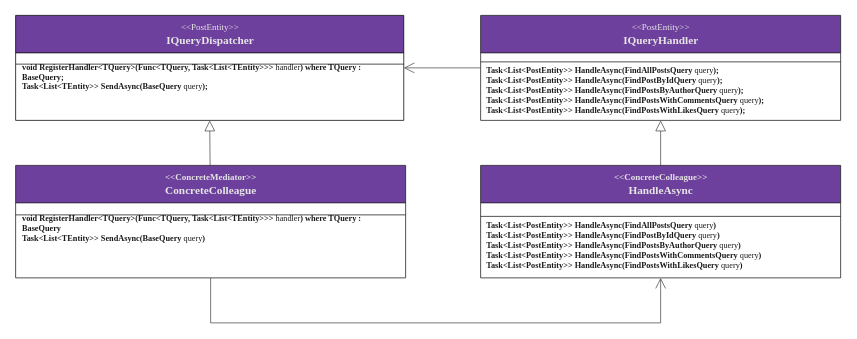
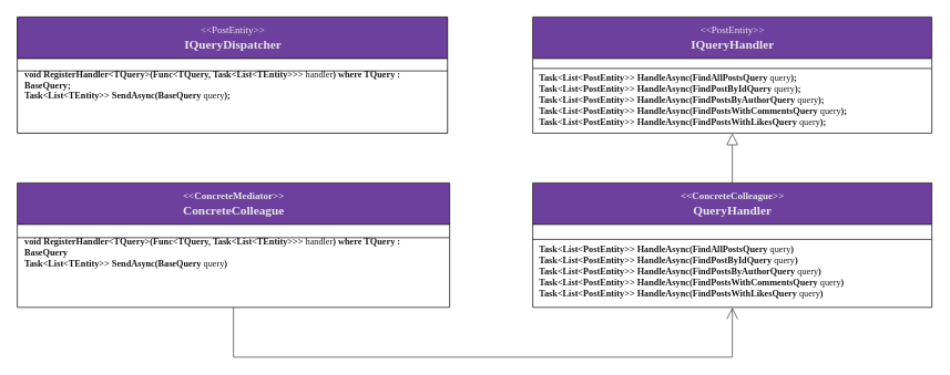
  <mxCell id="0" />
  <mxCell id="1" parent="0" />
- <mxCell id="2" style="rounded=0;orthogonalLoop=1;jettySize=auto;html=1;fontFamily=Source Sans Pro;fontSource=https%3A%2F%2Ffonts.googleapis.com%2Fcss%3Ffamily%3DSource%2BSans%2BPro;fontSize=16;fontColor=#E6E6E6;endArrow=open;endFill=0;strokeColor=#4D4D4D;strokeWidth=1;entryX=1;entryY=0.5;entryDx=0;entryDy=0;exitX=0;exitY=0.5;exitDx=0;exitDy=0;endSize=12;startSize=6;" parent="1" source="3" target="6" edge="1"><mxGeometry relative="1" as="geometry"><mxPoint x="419" y="80" as="targetPoint" /></mxGeometry></mxCell>
  <mxCell id="3" value="&lt;div style=&quot;font-size: 12px&quot;&gt;&lt;font data-font-src=&quot;https://fonts.googleapis.com/css?family=Source+Sans+Pro&quot; style=&quot;font-size: 12px&quot;&gt;&lt;span style=&quot;font-weight: normal&quot;&gt;&lt;font style=&quot;font-size: 12px&quot;&gt;&amp;lt;&amp;lt;PostEntity&amp;gt;&amp;gt;&lt;/font&gt;&lt;/span&gt;&lt;br&gt;&lt;/font&gt;&lt;/div&gt;&lt;div&gt;&lt;font data-font-src=&quot;https://fonts.googleapis.com/css?family=Source+Sans+Pro&quot; style=&quot;font-size: 15px&quot;&gt;IQueryHandler&lt;/font&gt;&lt;/div&gt;" style="swimlane;html=1;fontStyle=1;align=center;verticalAlign=middle;childLayout=stackLayout;horizontal=1;startSize=50;horizontalStack=0;resizeParent=1;resizeLast=0;collapsible=1;marginBottom=0;swimlaneFillColor=#ffffff;rounded=0;shadow=0;comic=0;labelBackgroundColor=none;strokeWidth=1;fontFamily=Source Sans Pro;fontSize=15;fillColor=#6E409D;fontColor=#E6E6E6;strokeColor=#1A1A1A;fontSource=https%3A%2F%2Ffonts.googleapis.com%2Fcss%3Ffamily%3DSource%2BSans%2BPro;" parent="1" vertex="1"><mxGeometry x="640" y="20" width="480" height="140" as="geometry"><mxRectangle x="665" y="136" width="100" height="26" as="alternateBounds" /></mxGeometry></mxCell>
  <mxCell id="4" value="" style="line;html=1;strokeWidth=1;fillColor=none;align=left;verticalAlign=middle;spacingTop=-1;spacingLeft=3;spacingRight=3;rotatable=0;labelPosition=right;points=[];portConstraint=eastwest;strokeColor=#1A1A1A;" parent="3" vertex="1"><mxGeometry y="50" width="480" height="24" as="geometry" /></mxCell>
  <mxCell id="5" value="&lt;div&gt;&lt;b&gt;&lt;br&gt;&lt;/b&gt;&lt;/div&gt;&lt;div&gt;&lt;b&gt;Task&amp;lt;List&amp;lt;PostEntity&amp;gt;&amp;gt; HandleAsync(FindAllPostsQuery &lt;/b&gt;query&lt;b&gt;);&lt;/b&gt;&lt;/div&gt;&lt;b&gt;Task&amp;lt;List&amp;lt;PostEntity&amp;gt;&amp;gt; HandleAsync(FindPostByIdQuery &lt;/b&gt;query&lt;b&gt;);&lt;br&gt;Task&amp;lt;List&amp;lt;PostEntity&amp;gt;&amp;gt; HandleAsync(FindPostsByAuthorQuery &lt;/b&gt;query&lt;b&gt;);&lt;br&gt;Task&amp;lt;List&amp;lt;PostEntity&amp;gt;&amp;gt; HandleAsync(FindPostsWithCommentsQuery &lt;/b&gt;query&lt;b&gt;);&lt;br&gt;Task&amp;lt;List&amp;lt;PostEntity&amp;gt;&amp;gt; HandleAsync(FindPostsWithLikesQuery &lt;/b&gt;query&lt;b&gt;);&lt;/b&gt;" style="text;html=1;strokeColor=none;fillColor=none;align=left;verticalAlign=middle;whiteSpace=wrap;rounded=0;fontFamily=Source Sans Pro;fontSource=https%3A%2F%2Ffonts.googleapis.com%2Fcss%3Ffamily%3DSource%2BSans%2BPro;fontSize=11;fontColor=#1A1A1A;fontStyle=0;spacingTop=7;spacing=8;spacingBottom=7;" parent="3" vertex="1"><mxGeometry y="74" width="480" height="38" as="geometry" /></mxCell>
  <mxCell id="6" value="&lt;div style=&quot;font-size: 12px&quot;&gt;&lt;span style=&quot;font-weight: normal&quot;&gt;&amp;lt;&amp;lt;PostEntity&amp;gt;&amp;gt;&lt;/span&gt;&lt;br&gt;&lt;/div&gt;&lt;div&gt;IQueryDispatcher&lt;/div&gt;" style="swimlane;html=1;fontStyle=1;align=center;verticalAlign=middle;childLayout=stackLayout;horizontal=1;startSize=50;horizontalStack=0;resizeParent=1;resizeLast=0;collapsible=1;marginBottom=0;swimlaneFillColor=#FFFFFF;rounded=0;shadow=0;comic=0;labelBackgroundColor=none;strokeWidth=1;fontFamily=Source Sans Pro;fontSize=15;fillColor=#6E409D;fontColor=#E6E6E6;fontSource=https%3A%2F%2Ffonts.googleapis.com%2Fcss%3Ffamily%3DSource%2BSans%2BPro;" parent="1" vertex="1"><mxGeometry x="20" y="20" width="517.5" height="140" as="geometry"><mxRectangle x="665" y="136" width="100" height="26" as="alternateBounds" /></mxGeometry></mxCell>
  <mxCell id="7" value="" style="line;html=1;strokeWidth=1;align=left;verticalAlign=middle;spacingTop=-1;spacingLeft=3;spacingRight=3;rotatable=0;labelPosition=right;points=[];portConstraint=eastwest;strokeColor=#1A1A1A;fillColor=#E6E6E6;" parent="6" vertex="1"><mxGeometry y="50" width="517.5" height="30" as="geometry" /></mxCell>
  <mxCell id="8" value="void RegisterHandler&amp;lt;TQuery&amp;gt;(Func&amp;lt;TQuery, Task&amp;lt;List&amp;lt;TEntity&amp;gt;&amp;gt;&amp;gt; &lt;span style=&quot;font-weight: normal;&quot;&gt;handler&lt;/span&gt;) where TQuery : BaseQuery;&lt;br&gt;Task&amp;lt;List&amp;lt;TEntity&amp;gt;&amp;gt; SendAsync(BaseQuery &lt;span style=&quot;font-weight: normal;&quot;&gt;query&lt;/span&gt;);" style="text;html=1;strokeColor=none;fillColor=none;align=left;verticalAlign=middle;whiteSpace=wrap;rounded=0;fontFamily=Source Sans Pro;fontSource=https%3A%2F%2Ffonts.googleapis.com%2Fcss%3Ffamily%3DSource%2BSans%2BPro;fontSize=11;fontColor=#1A1A1A;fontStyle=1;spacingTop=0;spacing=9;spacingBottom=27;" parent="6" vertex="1"><mxGeometry y="80" width="517.5" height="30" as="geometry" /></mxCell>
- <mxCell id="9" style="rounded=0;orthogonalLoop=1;jettySize=auto;html=1;entryX=0.5;entryY=1;entryDx=0;entryDy=0;fontFamily=Source Sans Pro;fontSource=https%3A%2F%2Ffonts.googleapis.com%2Fcss%3Ffamily%3DSource%2BSans%2BPro;fontSize=15;fontColor=#E6E6E6;endArrow=block;endFill=0;strokeColor=#4D4D4D;strokeWidth=1;endSize=12;" parent="1" source="11" target="6" edge="1"><mxGeometry relative="1" as="geometry" /></mxCell>
  <mxCell id="10" style="edgeStyle=orthogonalEdgeStyle;rounded=0;orthogonalLoop=1;jettySize=auto;html=1;exitX=0.5;exitY=1;exitDx=0;exitDy=0;fontFamily=Source Sans Pro;fontSource=https%3A%2F%2Ffonts.googleapis.com%2Fcss%3Ffamily%3DSource%2BSans%2BPro;fontSize=15;fontColor=#E6E6E6;endArrow=open;endFill=0;startSize=6;endSize=12;strokeColor=#4D4D4D;strokeWidth=1;entryX=0.5;entryY=1;entryDx=0;entryDy=0;" parent="1" source="11" target="15" edge="1"><mxGeometry relative="1" as="geometry"><mxPoint x="775" y="360" as="targetPoint" /><Array as="points"><mxPoint x="280" y="430" /><mxPoint x="880" y="430" /></Array></mxGeometry></mxCell>
  <mxCell id="11" value="&lt;div style=&quot;font-size: 12px&quot;&gt;&amp;lt;&amp;lt;ConcreteMediator&amp;gt;&amp;gt;&lt;br&gt;&lt;/div&gt;&lt;div&gt;ConcreteColleague&lt;/div&gt;" style="swimlane;html=1;fontStyle=1;align=center;verticalAlign=middle;childLayout=stackLayout;horizontal=1;startSize=50;horizontalStack=0;resizeParent=1;resizeLast=0;collapsible=1;marginBottom=0;swimlaneFillColor=#ffffff;rounded=0;shadow=0;comic=0;labelBackgroundColor=none;strokeWidth=1;fontFamily=Source Sans Pro;fontSize=15;fillColor=#6E409D;fontColor=#E6E6E6;fontSource=https%3A%2F%2Ffonts.googleapis.com%2Fcss%3Ffamily%3DSource%2BSans%2BPro;strokeColor=#1A1A1A;" parent="1" vertex="1"><mxGeometry x="20" y="220" width="520" height="150" as="geometry"><mxRectangle x="665" y="136" width="100" height="26" as="alternateBounds" /></mxGeometry></mxCell>
  <mxCell id="12" value="" style="line;html=1;strokeWidth=1;fillColor=none;align=left;verticalAlign=middle;spacingTop=-1;spacingLeft=3;spacingRight=3;rotatable=0;labelPosition=right;points=[];portConstraint=eastwest;strokeColor=#1A1A1A;" parent="11" vertex="1"><mxGeometry y="50" width="520" height="32" as="geometry" /></mxCell>
  <mxCell id="13" value="void RegisterHandler&amp;lt;TQuery&amp;gt;(Func&amp;lt;TQuery, Task&amp;lt;List&amp;lt;TEntity&amp;gt;&amp;gt;&amp;gt; &lt;span style=&quot;font-weight: normal;&quot;&gt;handler&lt;/span&gt;) where TQuery : BaseQuery&lt;br&gt;Task&amp;lt;List&amp;lt;TEntity&amp;gt;&amp;gt; SendAsync(BaseQuery &lt;span style=&quot;font-weight: normal;&quot;&gt;query&lt;/span&gt;)" style="text;html=1;strokeColor=none;fillColor=none;align=left;verticalAlign=middle;whiteSpace=wrap;rounded=0;fontFamily=Source Sans Pro;fontSource=https%3A%2F%2Ffonts.googleapis.com%2Fcss%3Ffamily%3DSource%2BSans%2BPro;fontSize=11;fontColor=#1A1A1A;fontStyle=1;spacingTop=0;spacing=9;spacingBottom=27;" parent="11" vertex="1"><mxGeometry y="82" width="520" height="30" as="geometry" /></mxCell>
  <mxCell id="14" style="edgeStyle=orthogonalEdgeStyle;rounded=0;orthogonalLoop=1;jettySize=auto;html=1;fontFamily=Source Sans Pro;fontSource=https%3A%2F%2Ffonts.googleapis.com%2Fcss%3Ffamily%3DSource%2BSans%2BPro;fontSize=15;fontColor=#E6E6E6;endArrow=block;endFill=0;startSize=6;endSize=12;strokeColor=#4D4D4D;strokeWidth=1;entryX=0.5;entryY=1;entryDx=0;entryDy=0;" parent="1" source="15" target="3" edge="1"><mxGeometry relative="1" as="geometry"><mxPoint x="760" y="150" as="targetPoint" /></mxGeometry></mxCell>
- <mxCell id="15" value="&lt;div style=&quot;font-size: 12px&quot;&gt;&amp;lt;&amp;lt;ConcreteColleague&amp;gt;&amp;gt;&lt;br&gt;&lt;/div&gt;&lt;div&gt;HandleAsync&lt;/div&gt;" style="swimlane;html=1;fontStyle=1;align=center;verticalAlign=middle;childLayout=stackLayout;horizontal=1;startSize=50;horizontalStack=0;resizeParent=1;resizeLast=0;collapsible=1;marginBottom=0;swimlaneFillColor=#ffffff;rounded=0;shadow=0;comic=0;labelBackgroundColor=none;strokeWidth=1;fontFamily=Source Sans Pro;fontSize=15;fillColor=#6E409D;fontColor=#E6E6E6;fontSource=https%3A%2F%2Ffonts.googleapis.com%2Fcss%3Ffamily%3DSource%2BSans%2BPro;strokeColor=#1A1A1A;" parent="1" vertex="1"><mxGeometry x="640" y="220" width="480" height="150" as="geometry"><mxRectangle x="665" y="136" width="100" height="26" as="alternateBounds" /></mxGeometry></mxCell>
+ <mxCell id="15" value="&lt;div style=&quot;font-size: 12px&quot;&gt;&amp;lt;&amp;lt;ConcreteColleague&amp;gt;&amp;gt;&lt;br&gt;&lt;/div&gt;&lt;div&gt;QueryHandler&lt;/div&gt;" style="swimlane;html=1;fontStyle=1;align=center;verticalAlign=middle;childLayout=stackLayout;horizontal=1;startSize=50;horizontalStack=0;resizeParent=1;resizeLast=0;collapsible=1;marginBottom=0;swimlaneFillColor=#ffffff;rounded=0;shadow=0;comic=0;labelBackgroundColor=none;strokeWidth=1;fontFamily=Source Sans Pro;fontSize=15;fillColor=#6E409D;fontColor=#E6E6E6;fontSource=https%3A%2F%2Ffonts.googleapis.com%2Fcss%3Ffamily%3DSource%2BSans%2BPro;strokeColor=#1A1A1A;" parent="1" vertex="1"><mxGeometry x="640" y="220" width="480" height="150" as="geometry"><mxRectangle x="665" y="136" width="100" height="26" as="alternateBounds" /></mxGeometry></mxCell>
  <mxCell id="16" value="" style="line;html=1;strokeWidth=1;fillColor=none;align=left;verticalAlign=middle;spacingTop=-1;spacingLeft=3;spacingRight=3;rotatable=0;labelPosition=right;points=[];portConstraint=eastwest;strokeColor=#1A1A1A;" parent="15" vertex="1"><mxGeometry y="50" width="480" height="36" as="geometry" /></mxCell>
  <mxCell id="17" value="&lt;div&gt;&lt;b&gt;&lt;br&gt;&lt;/b&gt;&lt;/div&gt;&lt;div&gt;&lt;b&gt;Task&amp;lt;List&amp;lt;PostEntity&amp;gt;&amp;gt; HandleAsync(FindAllPostsQuery &lt;/b&gt;query&lt;b&gt;)&lt;/b&gt;&lt;/div&gt;&lt;b&gt;Task&amp;lt;List&amp;lt;PostEntity&amp;gt;&amp;gt; HandleAsync(FindPostByIdQuery &lt;/b&gt;query&lt;b&gt;)&lt;br&gt;Task&amp;lt;List&amp;lt;PostEntity&amp;gt;&amp;gt; HandleAsync(FindPostsByAuthorQuery &lt;/b&gt;query&lt;b&gt;)&lt;br&gt;Task&amp;lt;List&amp;lt;PostEntity&amp;gt;&amp;gt; HandleAsync(FindPostsWithCommentsQuery &lt;/b&gt;query&lt;b&gt;)&lt;br&gt;Task&amp;lt;List&amp;lt;PostEntity&amp;gt;&amp;gt; HandleAsync(FindPostsWithLikesQuery &lt;/b&gt;query&lt;b&gt;)&lt;/b&gt;" style="text;html=1;strokeColor=none;fillColor=none;align=left;verticalAlign=middle;whiteSpace=wrap;rounded=0;fontFamily=Source Sans Pro;fontSource=https%3A%2F%2Ffonts.googleapis.com%2Fcss%3Ffamily%3DSource%2BSans%2BPro;fontSize=11;fontColor=#1A1A1A;fontStyle=0;spacingTop=-3;spacing=8;spacingBottom=7;" parent="15" vertex="1"><mxGeometry y="86" width="480" height="38" as="geometry" /></mxCell>
